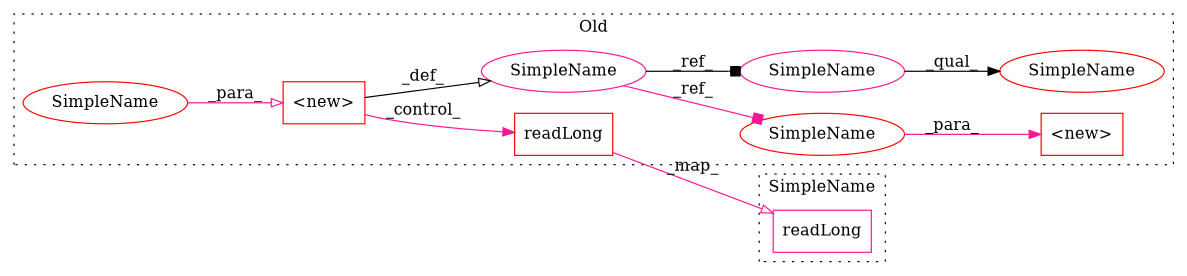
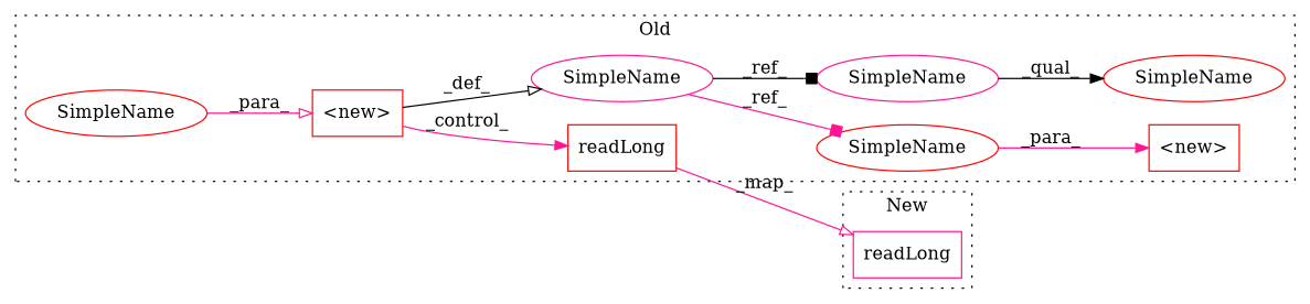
  digraph {
    rankdir=LR
    node [a=42 l=10 s=22596 shape=ellipse color=red]
    edge [color=deeppink arrowhead=onormal]
    n1 [a=32 label=readLong s=22638 shape=box]
    n2 [a=3 l=20 label="<new>" s=22548 shape=box]
    n3 [l=4 label=SimpleName s=22541 color=deeppink]
    n4 [l=11 label=SimpleName]
    n5 [a=14 l="21,1" label="<new>" s="22690,22715" shape=box]
    n6 [l=4 label=SimpleName s=22711]
    n7 [l=4 label=SimpleName color=deeppink]
    n8 [label=SimpleName s=22557]
    n9 [a=32 label=readLong s=22747 shape=box color=deeppink]
    subgraph cluster_1 {
      label=Old
      style=dotted
      n1
      n2
      n3
      n4
      n5
      n6
      n7
      n8
    }
    subgraph cluster_2 {
-     label=SimpleName
+     label=New
      style=dotted
      n9
    }
    n1 -> n9 [label=_map_]
    n2 -> n1 [label=_control_ arrowhead=normal]
    n2 -> n3 [label=_def_ color=black]
    n3 -> n6 [label=_ref_ arrowhead=box]
    n3 -> n7 [label=_ref_ color=black arrowhead=box]
    n6 -> n5 [label=_para_ arrowhead=normal]
    n7 -> n4 [label=_qual_ color=black arrowhead=normal]
    n8 -> n2 [label=_para_]
  }
